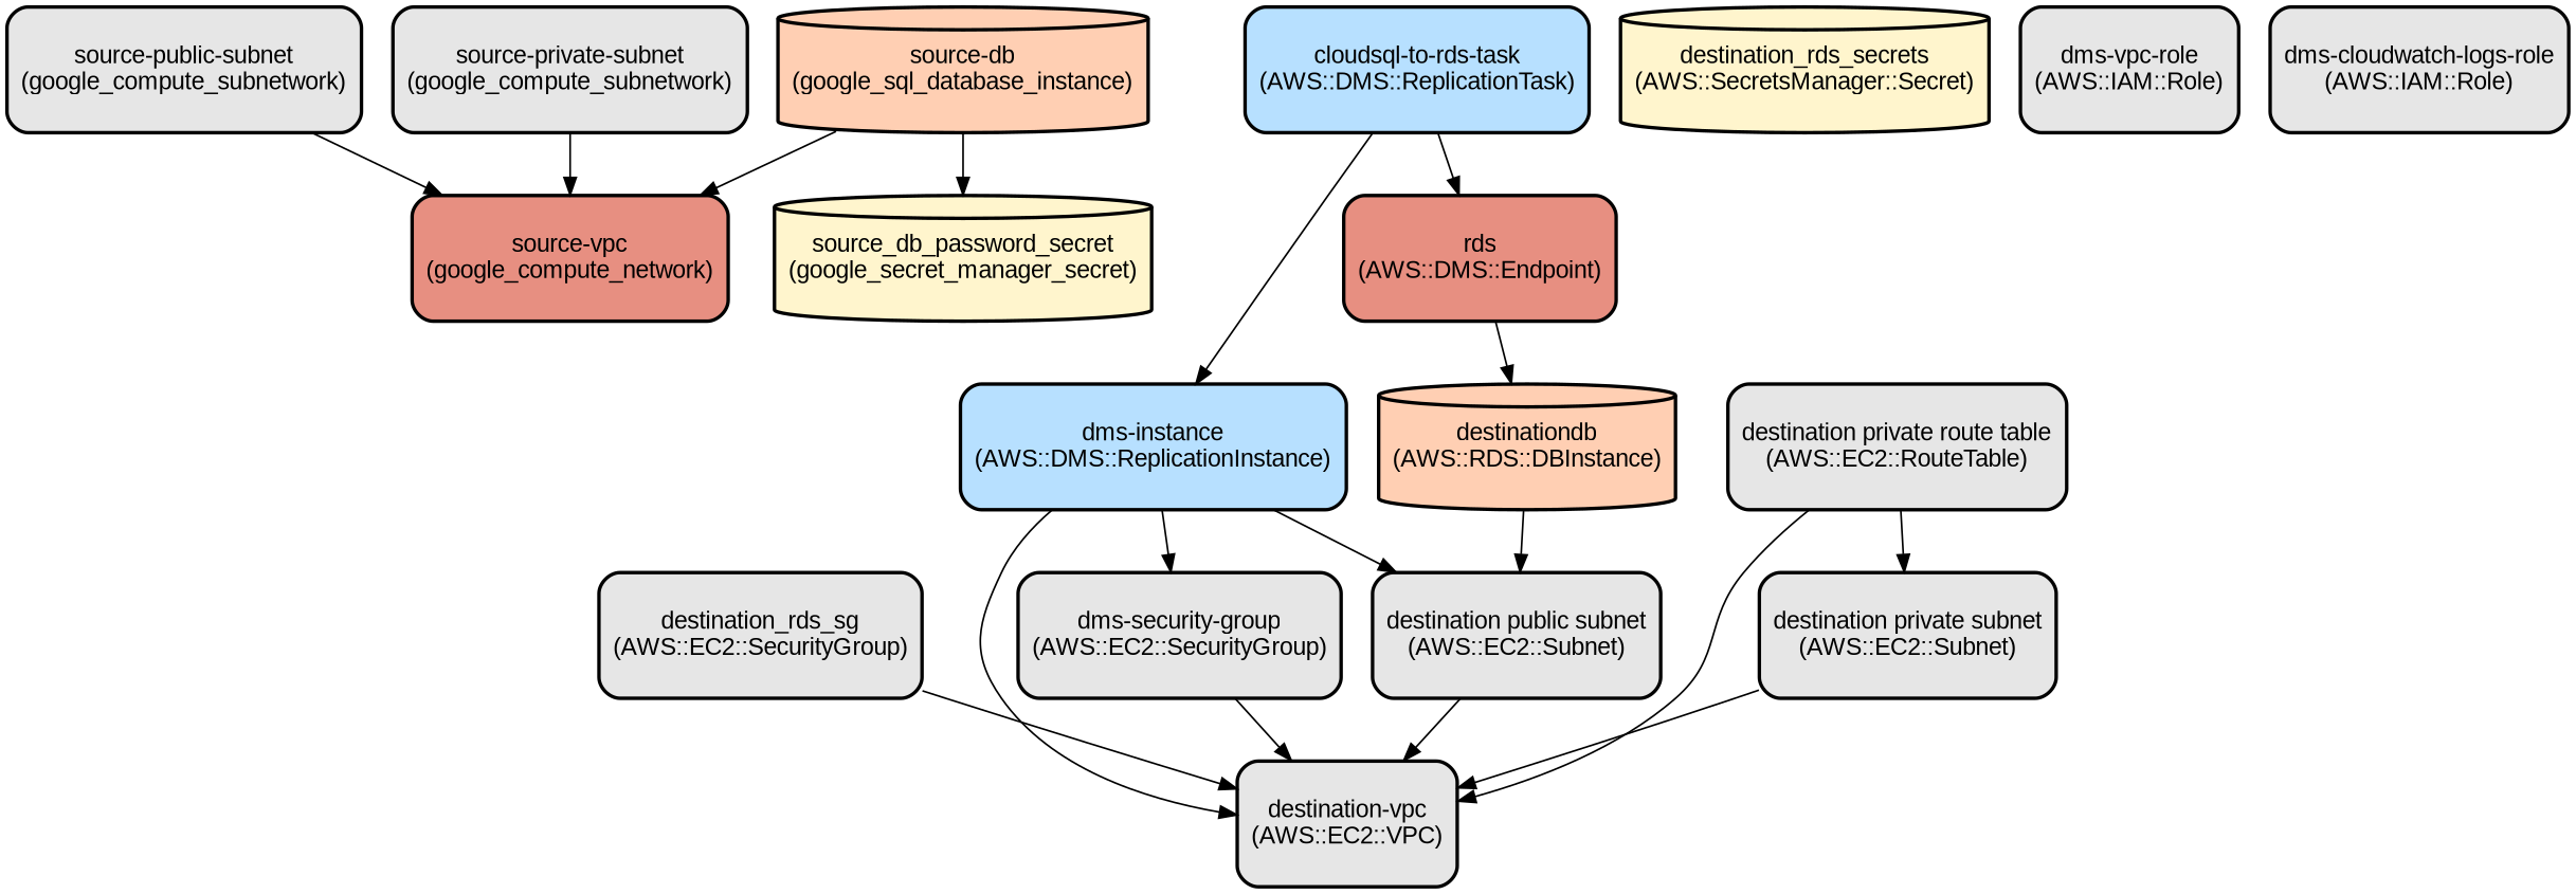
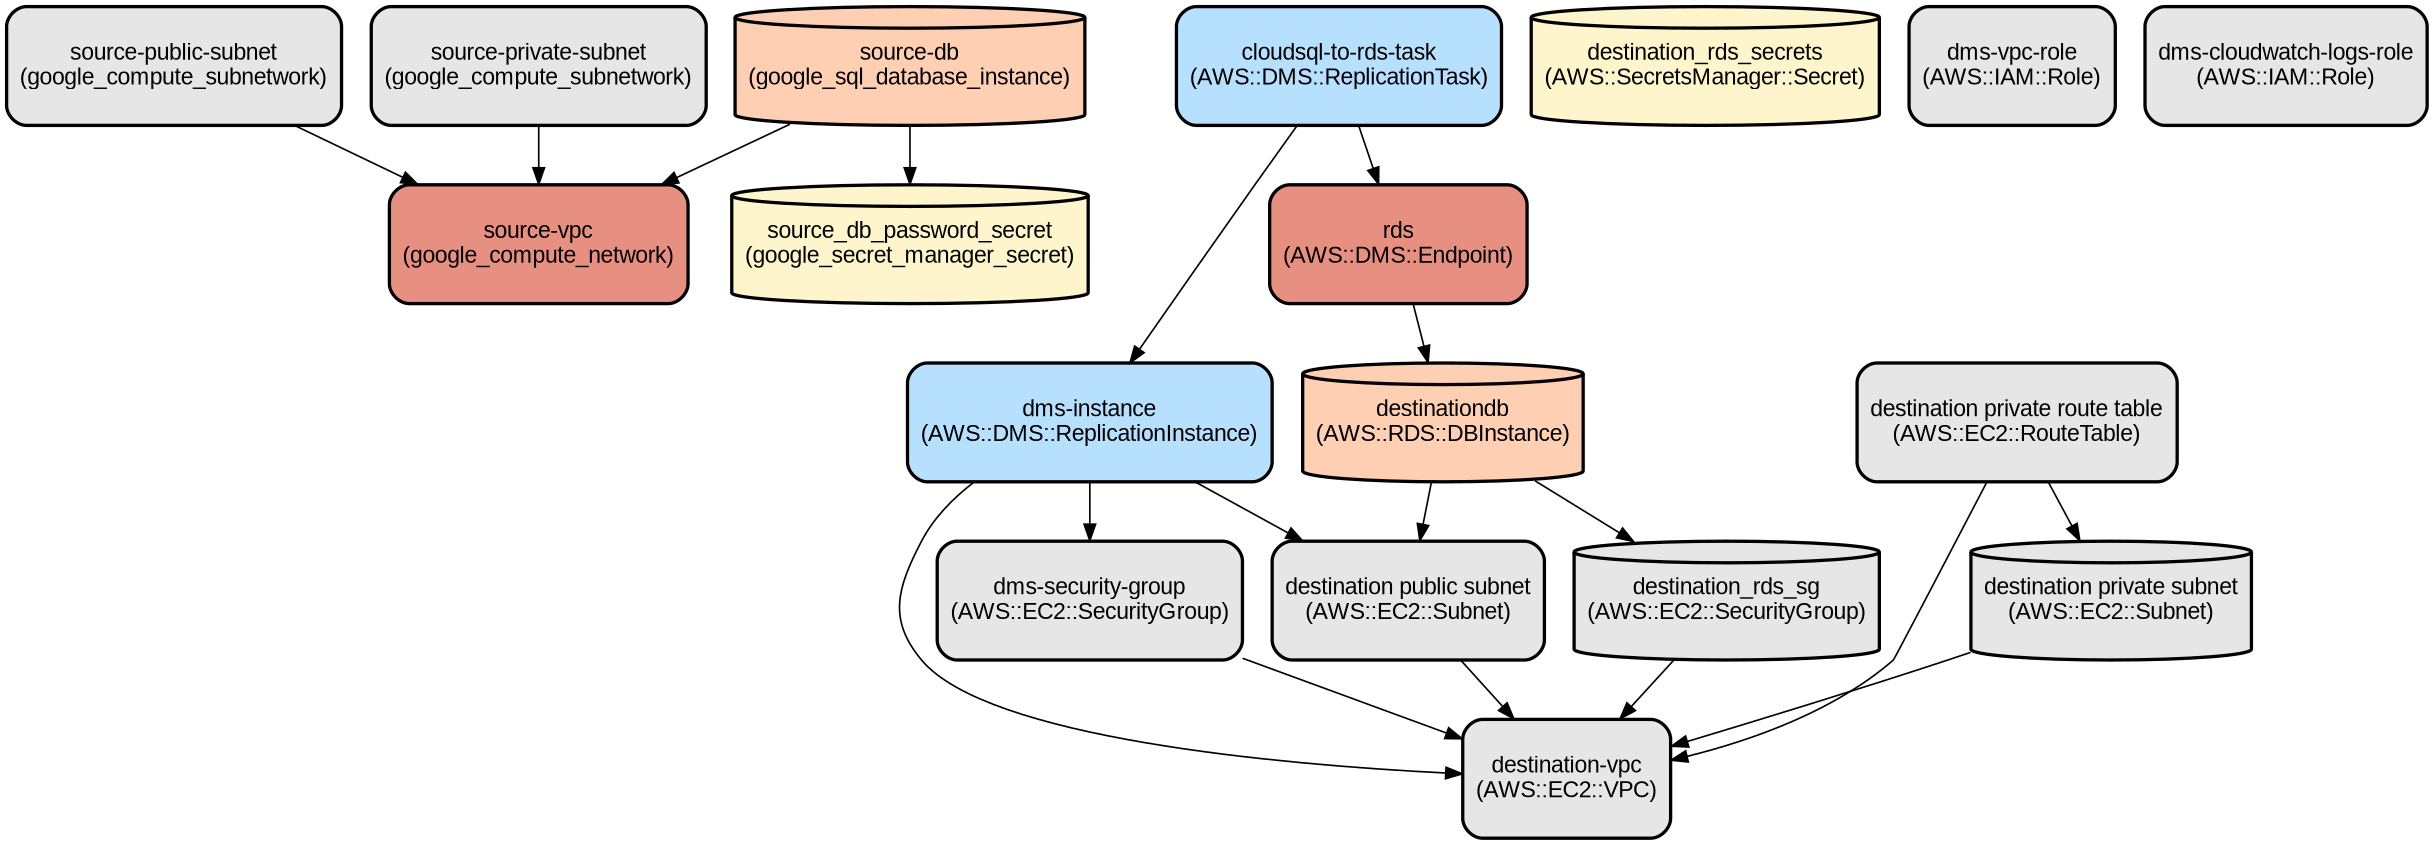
  digraph {
    node [color=black fillcolor="#E6E6E6" fontname=Arial shape=rectangle style="filled,bold,rounded"]
    n1 [fillcolor="#E78F81" height=1 label="source-vpc\n(google_compute_network)"]
    n2 [height=1 label="source-public-subnet\n(google_compute_subnetwork)"]
    n3 [height=1 label="source-private-subnet\n(google_compute_subnetwork)"]
    n4 [fillcolor="#FFF5CD" height=1 label="source_db_password_secret\n(google_secret_manager_secret)" shape=cylinder]
    n5 [fillcolor="#FFCFB3" height=1 label="source-db\n(google_sql_database_instance)" shape=cylinder]
    n6 [height=1 label="destination-vpc\n(AWS::EC2::VPC)"]
-   n7 [height=1 label="destination_rds_sg\n(AWS::EC2::SecurityGroup)"]
+   n7 [height=1 label="destination_rds_sg\n(AWS::EC2::SecurityGroup)" shape=cylinder]
    n8 [height=1 label="destination public subnet\n(AWS::EC2::Subnet)"]
-   n9 [height=1 label="destination private subnet\n(AWS::EC2::Subnet)"]
+   n9 [height=1 label="destination private subnet\n(AWS::EC2::Subnet)" shape=cylinder]
    n10 [height=1 label="destination private route table\n(AWS::EC2::RouteTable)"]
    n11 [fillcolor="#FFF5CD" height=1 label="destination_rds_secrets\n(AWS::SecretsManager::Secret)" shape=cylinder]
    n12 [fillcolor="#FFCFB3" height=1 label="destinationdb\n(AWS::RDS::DBInstance)" shape=cylinder]
    n13 [height=1 label="dms-vpc-role\n(AWS::IAM::Role)"]
    n14 [height=1 label="dms-cloudwatch-logs-role\n(AWS::IAM::Role)"]
    n15 [height=1 label="dms-security-group\n(AWS::EC2::SecurityGroup)"]
    n16 [fillcolor="#B7E0FF" height=1 label="dms-instance\n(AWS::DMS::ReplicationInstance)"]
    n17 [fillcolor="#E78F81" height=1 label="rds\n(AWS::DMS::Endpoint)"]
    n18 [fillcolor="#B7E0FF" height=1 label="cloudsql-to-rds-task\n(AWS::DMS::ReplicationTask)"]
    n2 -> n1
    n3 -> n1
    n5 -> n1
    n5 -> n4
    n7 -> n6
    n8 -> n6
    n9 -> n6
    n10 -> n6
    n10 -> n9
+   n12 -> n7
    n12 -> n8
    n15 -> n6
    n16 -> n6
    n16 -> n8
    n16 -> n15
    n17 -> n12
    n18 -> n16
    n18 -> n17
  }
